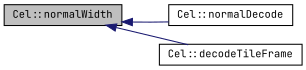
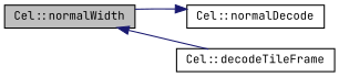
  digraph {
    fontname="JetBrains Mono"
    rankdir=LR
    node [color=black fillcolor=white fontname="JetBrains Mono" fontsize=10 shape=record style=filled]
    edge [color=midnightblue dir=back fontname="JetBrains Mono" fontsize=10 labelfontname=Helvetica labelfontsize=10 style=solid]
    n1 [fillcolor=grey75 fontcolor=black height=0.2 label="Cel::normalWidth" width=0.4]
    n2 [height=0.2 label="Cel::normalDecode" width=0.4]
    n3 [height=0.2 label="Cel::decodeTileFrame" width=0.4]
-   n1 -> n2
+   n2 -> n1
    n1 -> n3
  }
